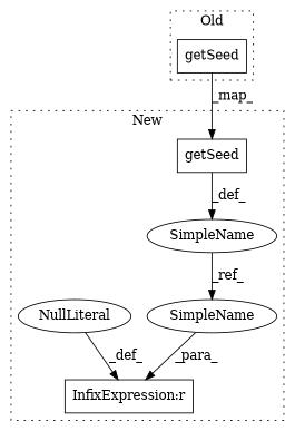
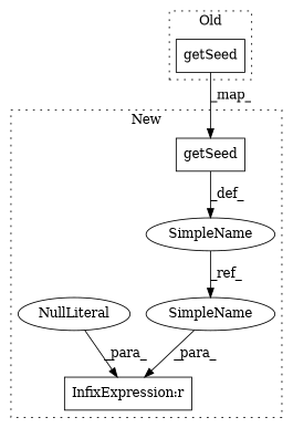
  digraph {
    node [a=32 l=4 shape=box]
    n1 [l=9 label=getSeed s=2323]
    n2 [a=42 label=SimpleName s=2311 shape=ellipse]
    n3 [a=27 label="InfixExpression:r" s=2388]
    n4 [a=33 label=NullLiteral s=2392 shape=ellipse]
    n5 [a=42 label=SimpleName s=2384 shape=ellipse]
    n6 [l=9 label=getSeed s=2341]
    subgraph cluster_1 {
      label=New
      style=dotted
      n1
      n2
      n3
      n4
      n5
    }
    subgraph cluster_2 {
      label=Old
      style=dotted
      n6
    }
    n1 -> n2 [label=_def_]
    n2 -> n5 [label=_ref_]
-   n4 -> n3 [label=_def_]
+   n4 -> n3 [label=_para_]
    n5 -> n3 [label=_para_]
    n6 -> n1 [label=_map_]
  }
